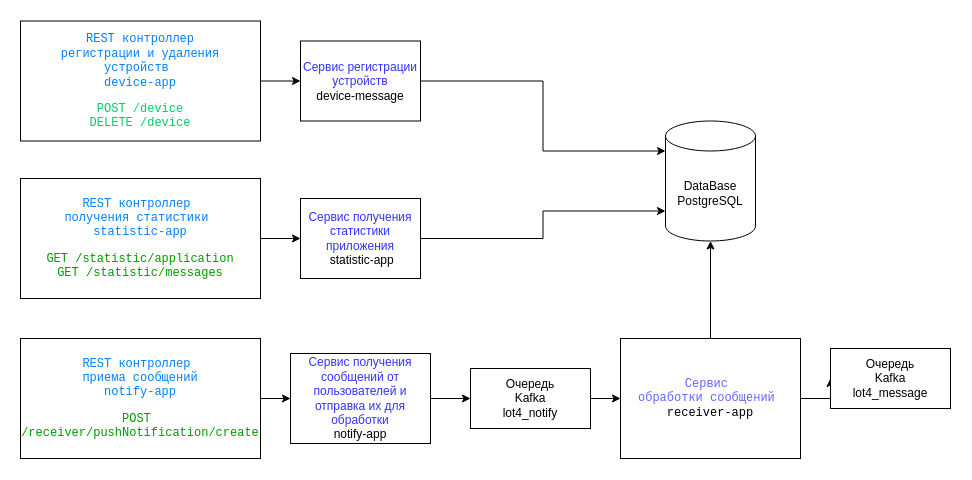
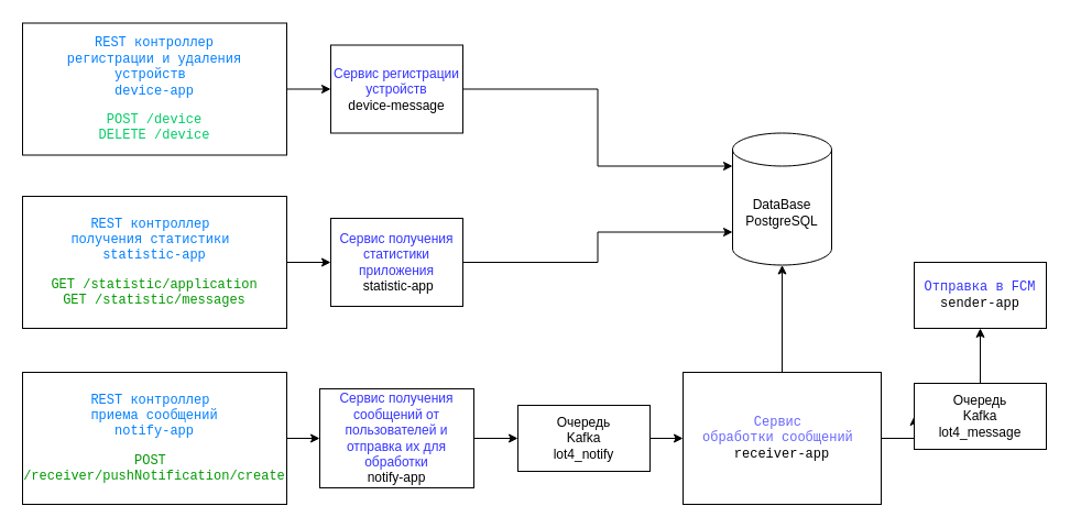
  <mxCell id="0" />
  <mxCell id="1" parent="0" />
  <mxCell id="2" style="edgeStyle=orthogonalEdgeStyle;rounded=0;orthogonalLoop=1;jettySize=auto;html=1;exitX=1;exitY=0.5;exitDx=0;exitDy=0;entryX=0;entryY=0.5;entryDx=0;entryDy=0;" edge="1" parent="1" source="3" target="21"><mxGeometry relative="1" as="geometry" /></mxCell>
  <mxCell id="3" value="&lt;pre style=&quot;background-color: rgb(255 , 255 , 255) ; font-family: &amp;#34;liberation mono&amp;#34; , monospace&quot;&gt;&lt;font color=&quot;#007fff&quot;&gt;REST контроллер&lt;br&gt;регистрации и удаления&lt;br&gt;устройств &lt;br&gt;device-app&lt;/font&gt;&lt;/pre&gt;&lt;pre style=&quot;background-color: rgb(255 , 255 , 255) ; font-family: &amp;#34;liberation mono&amp;#34; , monospace&quot;&gt;&lt;pre style=&quot;font-family: &amp;#34;liberation mono&amp;#34; , monospace&quot;&gt;&lt;font color=&quot;#00cc66&quot;&gt;POST /device&lt;br/&gt;DELETE /device&lt;/font&gt;&lt;/pre&gt;&lt;/pre&gt;" style="rounded=0;whiteSpace=wrap;html=1;" parent="1" vertex="1"><mxGeometry x="20" y="20.5" width="240" height="120" as="geometry" /></mxCell>
  <mxCell id="4" style="edgeStyle=orthogonalEdgeStyle;rounded=0;orthogonalLoop=1;jettySize=auto;html=1;exitX=1;exitY=0.5;exitDx=0;exitDy=0;entryX=0;entryY=0.5;entryDx=0;entryDy=0;" edge="1" parent="1" source="6" target="9"><mxGeometry relative="1" as="geometry" /></mxCell>
  <mxCell id="5" style="edgeStyle=orthogonalEdgeStyle;rounded=0;orthogonalLoop=1;jettySize=auto;html=1;exitX=0.5;exitY=0;exitDx=0;exitDy=0;entryX=0.5;entryY=1;entryDx=0;entryDy=0;" edge="1" parent="1" source="6" target="7"><mxGeometry relative="1" as="geometry" /></mxCell>
  <mxCell id="6" value="&lt;pre style=&quot;background-color: rgb(255 , 255 , 255) ; font-family: &amp;#34;liberation mono&amp;#34; , monospace&quot;&gt;&lt;font color=&quot;#6666ff&quot;&gt;Сервис &lt;br&gt;обработки сообщений&lt;/font&gt;&lt;font color=&quot;#007fff&quot;&gt; &lt;br&gt;&lt;/font&gt;receiver-app&lt;/pre&gt;" style="rounded=0;whiteSpace=wrap;html=1;" parent="1" vertex="1"><mxGeometry x="620" y="338" width="180" height="120" as="geometry" /></mxCell>
  <mxCell id="7" value="DataBase&lt;br&gt;PostgreSQL" style="shape=cylinder3;whiteSpace=wrap;html=1;boundedLbl=1;backgroundOutline=1;size=15;" parent="1" vertex="1"><mxGeometry x="665" y="120.5" width="90" height="120" as="geometry" /></mxCell>
+ <mxCell id="8" style="edgeStyle=orthogonalEdgeStyle;rounded=0;orthogonalLoop=1;jettySize=auto;html=1;exitX=0.5;exitY=0;exitDx=0;exitDy=0;" edge="1" parent="1" source="9" target="10"><mxGeometry relative="1" as="geometry" /></mxCell>
  <mxCell id="9" value="Очередь&lt;br&gt;Kafka&lt;br&gt;lot4_message" style="rounded=0;whiteSpace=wrap;html=1;" parent="1" vertex="1"><mxGeometry x="830" y="348" width="120" height="60" as="geometry" /></mxCell>
+ <mxCell id="10" value="&lt;pre style=&quot;background-color: rgb(255 , 255 , 255) ; font-family: &amp;#34;liberation mono&amp;#34; , monospace&quot;&gt;&lt;font color=&quot;#3333ff&quot;&gt;Отправка в FCM&lt;/font&gt;&lt;font color=&quot;#006dcc&quot;&gt;&lt;br&gt;&lt;/font&gt;sender-app&lt;/pre&gt;" style="rounded=0;whiteSpace=wrap;html=1;" parent="1" vertex="1"><mxGeometry x="830" y="238" width="120" height="60" as="geometry" /></mxCell>
  <mxCell id="11" style="edgeStyle=orthogonalEdgeStyle;rounded=0;orthogonalLoop=1;jettySize=auto;html=1;exitX=0.5;exitY=0;exitDx=0;exitDy=0;" edge="1" parent="1" source="12" target="23"><mxGeometry relative="1" as="geometry" /></mxCell>
  <mxCell id="12" value="&lt;pre style=&quot;background-color: rgb(255 , 255 , 255) ; font-family: &amp;#34;liberation mono&amp;#34; , monospace&quot;&gt;&lt;font color=&quot;#007fff&quot;&gt;REST контроллер &lt;br&gt;получения статистики &lt;br&gt;statistic-app&lt;/font&gt;&lt;/pre&gt;&lt;pre style=&quot;background-color: rgb(255 , 255 , 255) ; font-family: &amp;#34;liberation mono&amp;#34; , monospace&quot;&gt;&lt;font color=&quot;#009900&quot;&gt;GET /statistic/application&lt;br/&gt;&lt;font style=&quot;white-space: normal&quot;&gt;GET &lt;/font&gt;&lt;span style=&quot;white-space: normal&quot;&gt;/statistic/messages&lt;/span&gt;&lt;/font&gt;&lt;/pre&gt;" style="rounded=0;whiteSpace=wrap;html=1;direction=south;" parent="1" vertex="1"><mxGeometry x="20" y="178" width="240" height="120" as="geometry" /></mxCell>
  <mxCell id="13" style="edgeStyle=orthogonalEdgeStyle;rounded=0;orthogonalLoop=1;jettySize=auto;html=1;exitX=0.5;exitY=0;exitDx=0;exitDy=0;entryX=0;entryY=0.5;entryDx=0;entryDy=0;" edge="1" parent="1" source="14" target="18"><mxGeometry relative="1" as="geometry" /></mxCell>
  <mxCell id="14" value="&lt;pre style=&quot;background-color: rgb(255 , 255 , 255) ; font-family: &amp;#34;liberation mono&amp;#34; , monospace&quot;&gt;&lt;font color=&quot;#007fff&quot;&gt;REST контроллер &lt;br&gt;приема сообщений&lt;br&gt;notify-app&lt;/font&gt;&lt;/pre&gt;&lt;pre style=&quot;background-color: rgb(255 , 255 , 255) ; font-family: &amp;#34;liberation mono&amp;#34; , monospace&quot;&gt;&lt;font color=&quot;#009900&quot;&gt;POST &lt;br&gt;/receiver/pushNotification/create&lt;/font&gt;&lt;/pre&gt;" style="rounded=0;whiteSpace=wrap;html=1;direction=south;" parent="1" vertex="1"><mxGeometry x="20" y="338" width="240" height="120" as="geometry" /></mxCell>
  <mxCell id="15" style="edgeStyle=orthogonalEdgeStyle;rounded=0;orthogonalLoop=1;jettySize=auto;html=1;exitX=1;exitY=0.5;exitDx=0;exitDy=0;entryX=0;entryY=0.5;entryDx=0;entryDy=0;" edge="1" parent="1" source="16" target="6"><mxGeometry relative="1" as="geometry" /></mxCell>
  <mxCell id="16" value="Очередь&lt;br&gt;Kafka&lt;br&gt;lot4_notify" style="rounded=0;whiteSpace=wrap;html=1;" parent="1" vertex="1"><mxGeometry x="470" y="368" width="120" height="60" as="geometry" /></mxCell>
  <mxCell id="17" style="edgeStyle=orthogonalEdgeStyle;rounded=0;orthogonalLoop=1;jettySize=auto;html=1;exitX=1;exitY=0.5;exitDx=0;exitDy=0;entryX=0;entryY=0.5;entryDx=0;entryDy=0;" edge="1" parent="1" source="18" target="16"><mxGeometry relative="1" as="geometry" /></mxCell>
  <mxCell id="18" value="&lt;font color=&quot;#3333ff&quot;&gt;Сервис получения сообщений от пользователей и отправка их для обработки&lt;/font&gt;&lt;br&gt;notify-app" style="rounded=0;whiteSpace=wrap;html=1;" vertex="1" parent="1"><mxGeometry x="290" y="353" width="140" height="90" as="geometry" /></mxCell>
  <mxCell id="19" style="edgeStyle=orthogonalEdgeStyle;rounded=0;orthogonalLoop=1;jettySize=auto;html=1;exitX=0.5;exitY=1;exitDx=0;exitDy=0;" edge="1" parent="1" source="6" target="6"><mxGeometry relative="1" as="geometry" /></mxCell>
  <mxCell id="20" style="edgeStyle=orthogonalEdgeStyle;rounded=0;orthogonalLoop=1;jettySize=auto;html=1;exitX=1;exitY=0.5;exitDx=0;exitDy=0;entryX=0;entryY=0.25;entryDx=0;entryDy=0;" edge="1" parent="1" source="21" target="7"><mxGeometry relative="1" as="geometry" /></mxCell>
  <mxCell id="21" value="&lt;font color=&quot;#3333ff&quot;&gt;Сервис регистрации устройств&lt;/font&gt;&lt;br&gt;device-message" style="rounded=0;whiteSpace=wrap;html=1;" vertex="1" parent="1"><mxGeometry x="300" y="40.5" width="120" height="80" as="geometry" /></mxCell>
  <mxCell id="22" style="edgeStyle=orthogonalEdgeStyle;rounded=0;orthogonalLoop=1;jettySize=auto;html=1;exitX=1;exitY=0.5;exitDx=0;exitDy=0;entryX=0;entryY=0.75;entryDx=0;entryDy=0;" edge="1" parent="1" source="23" target="7"><mxGeometry relative="1" as="geometry" /></mxCell>
  <mxCell id="23" value="&lt;font color=&quot;#3333ff&quot;&gt;Сервис получения статистики приложения&lt;br&gt;&lt;/font&gt;&amp;nbsp;statistic-app" style="rounded=0;whiteSpace=wrap;html=1;" vertex="1" parent="1"><mxGeometry x="300" y="198" width="120" height="80" as="geometry" /></mxCell>
